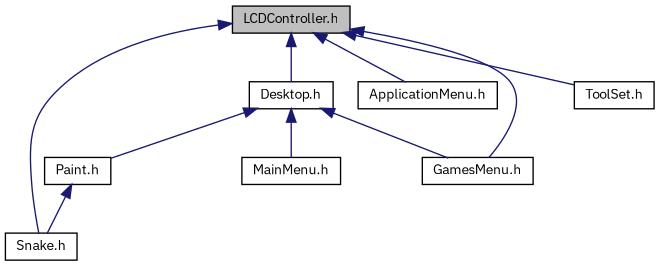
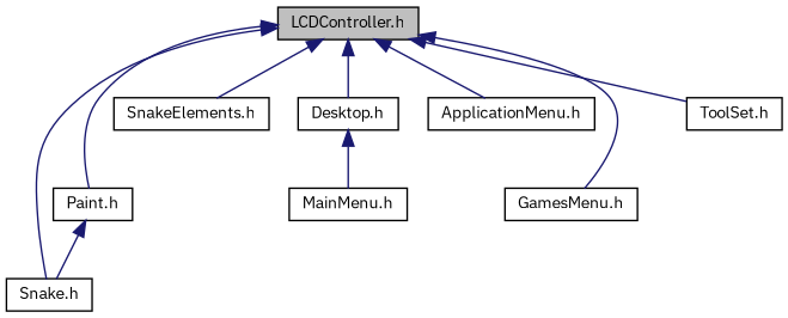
  digraph {
    fontname="IBM Plex Sans"
    node [color=black fillcolor=white fontname="IBM Plex Sans" fontsize=10 shape=record style=filled]
    edge [color=midnightblue dir=back fontname="IBM Plex Sans" fontsize=10 labelfontname=TimesNewRoman labelfontsize=10 style=solid]
    n1 [fillcolor=grey75 fontcolor=black height=0.2 label="LCDController.h" width=0.4]
    n2 [height=0.2 label="Paint.h" width=0.4]
    n3 [height=0.2 label="Snake.h" width=0.4]
+   n4 [height=0.2 label="SnakeElements.h" width=0.4]
    n5 [height=0.2 label="Desktop.h" width=0.4]
    n6 [height=0.2 label="ApplicationMenu.h" width=0.4]
    n7 [height=0.2 label="GamesMenu.h" width=0.4]
    n8 [height=0.2 label="ToolSet.h" width=0.4]
    n9 [height=0.2 label="MainMenu.h" width=0.4]
-   n5 -> n2
+   n1 -> n2
    n1 -> n3
+   n1 -> n4
    n1 -> n5
    n1 -> n6
    n1 -> n7
    n1 -> n8
    n2 -> n3
-   n5 -> n7
    n5 -> n9
  }
